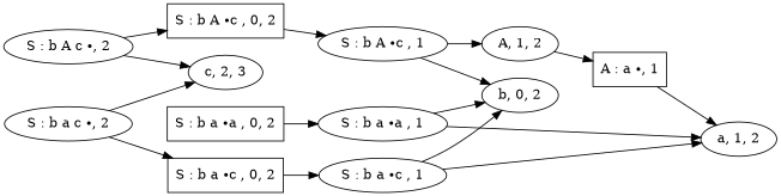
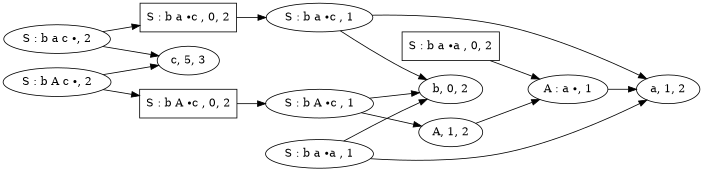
  digraph {
    fontname="DejaVu Serif"
    rankdir=LR
    node [fontname="DejaVu Serif" shape=ellipse]
    edge [fontname="DejaVu Serif"]
    n1 [label="b, 0, 2"]
    "A, 1, 2"
-   "A : a ∙, 1" [shape=box]
+   "A : a ∙, 1"
    "a, 1, 2"
    "S : b A c ∙, 2"
-   "c, 2, 3"
+   "c, 2, 3" [label="c, 5, 3"]
    "S : b A ∙c , 0, 2" [shape=box]
    "S : b a c ∙, 2"
    "S : b a ∙c , 0, 2" [shape=box]
    "S : b A ∙c , 1"
    "S : b a ∙c , 1"
    "S : b a ∙a , 0, 2" [shape=box]
    "S : b a ∙a , 1"
    "A, 1, 2" -> "A : a ∙, 1"
    "A : a ∙, 1" -> "a, 1, 2"
    "S : b A c ∙, 2" -> "c, 2, 3"
    "S : b A c ∙, 2" -> "S : b A ∙c , 0, 2"
    "S : b A ∙c , 0, 2" -> "S : b A ∙c , 1"
    "S : b a c ∙, 2" -> "c, 2, 3"
    "S : b a c ∙, 2" -> "S : b a ∙c , 0, 2"
    "S : b a ∙c , 0, 2" -> "S : b a ∙c , 1"
    "S : b A ∙c , 1" -> n1
    "S : b A ∙c , 1" -> "A, 1, 2"
    "S : b a ∙c , 1" -> n1
    "S : b a ∙c , 1" -> "a, 1, 2"
-   "S : b a ∙a , 0, 2" -> "S : b a ∙a , 1"
+   "S : b a ∙a , 0, 2" -> "A : a ∙, 1"
    "S : b a ∙a , 1" -> n1
    "S : b a ∙a , 1" -> "a, 1, 2"
  }
